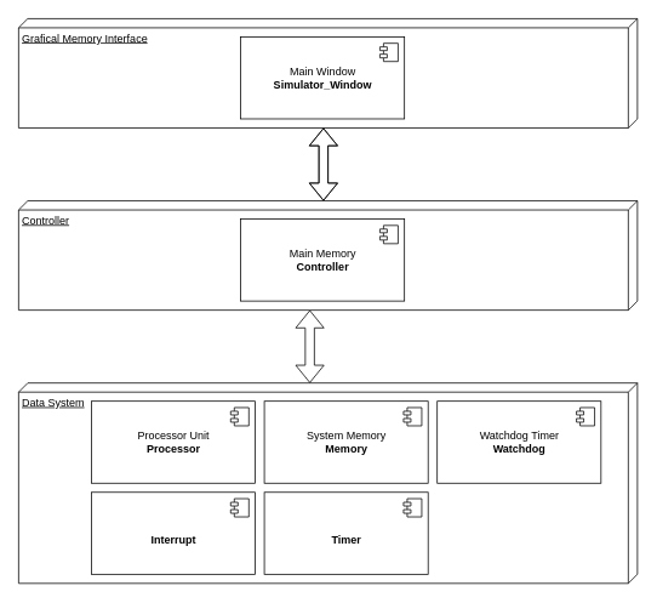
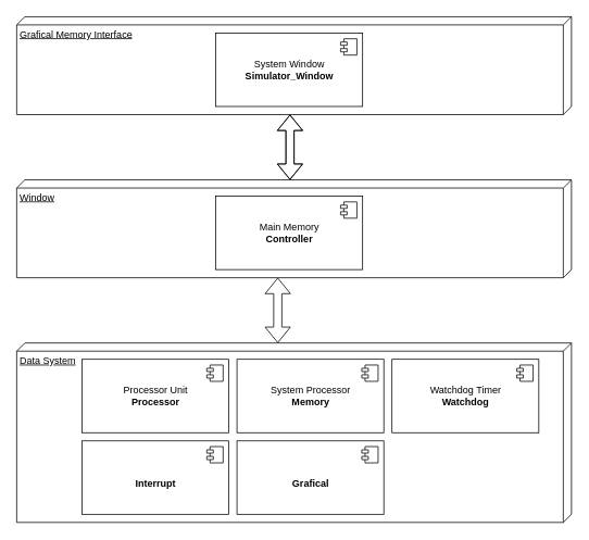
  <mxCell id="0" />
  <mxCell id="1" parent="0" />
  <mxCell id="2" value="Grafical Memory Interface" style="verticalAlign=top;align=left;spacingTop=8;spacingLeft=2;spacingRight=12;shape=cube;size=10;direction=south;fontStyle=4;html=1;" vertex="1" parent="1"><mxGeometry x="20" y="20" width="680" height="120" as="geometry" /></mxCell>
- <mxCell id="3" value="Controller" style="verticalAlign=top;align=left;spacingTop=8;spacingLeft=2;spacingRight=12;shape=cube;size=10;direction=south;fontStyle=4;html=1;" vertex="1" parent="1"><mxGeometry x="20" y="220" width="680" height="120" as="geometry" /></mxCell>
+ <mxCell id="3" value="Window" style="verticalAlign=top;align=left;spacingTop=8;spacingLeft=2;spacingRight=12;shape=cube;size=10;direction=south;fontStyle=4;html=1;" vertex="1" parent="1"><mxGeometry x="20" y="220" width="680" height="120" as="geometry" /></mxCell>
  <mxCell id="4" value="Data System" style="verticalAlign=top;align=left;spacingTop=8;spacingLeft=2;spacingRight=12;shape=cube;size=10;direction=south;fontStyle=4;html=1;" vertex="1" parent="1"><mxGeometry x="20" y="420" width="680" height="220" as="geometry" /></mxCell>
- <mxCell id="5" value="Main Window&lt;br&gt;&lt;b&gt;Simulator_Window&lt;/b&gt;" style="html=1;dropTarget=0;" vertex="1" parent="1"><mxGeometry x="264" y="40" width="180" height="90" as="geometry" /></mxCell>
+ <mxCell id="5" value="System Window&lt;br&gt;&lt;b&gt;Simulator_Window&lt;/b&gt;" style="html=1;dropTarget=0;" vertex="1" parent="1"><mxGeometry x="264" y="40" width="180" height="90" as="geometry" /></mxCell>
  <mxCell id="6" value="" style="shape=component;jettyWidth=8;jettyHeight=4;" vertex="1" parent="5"><mxGeometry x="1" width="20" height="20" relative="1" as="geometry"><mxPoint x="-27" y="7" as="offset" /></mxGeometry></mxCell>
  <mxCell id="7" value="Main Memory&lt;br&gt;&lt;b&gt;Controller&lt;/b&gt;" style="html=1;dropTarget=0;" vertex="1" parent="1"><mxGeometry x="264" y="240" width="180" height="90" as="geometry" /></mxCell>
  <mxCell id="8" value="" style="shape=component;jettyWidth=8;jettyHeight=4;" vertex="1" parent="7"><mxGeometry x="1" width="20" height="20" relative="1" as="geometry"><mxPoint x="-27" y="7" as="offset" /></mxGeometry></mxCell>
  <mxCell id="9" value="Processor Unit&lt;br&gt;&lt;b&gt;Processor&lt;/b&gt;" style="html=1;dropTarget=0;" vertex="1" parent="1"><mxGeometry x="100" y="440" width="180" height="90" as="geometry" /></mxCell>
  <mxCell id="10" value="" style="shape=component;jettyWidth=8;jettyHeight=4;" vertex="1" parent="9"><mxGeometry x="1" width="20" height="20" relative="1" as="geometry"><mxPoint x="-27" y="7" as="offset" /></mxGeometry></mxCell>
- <mxCell id="11" value="System Memory&lt;br&gt;&lt;b&gt;Memory&lt;/b&gt;" style="html=1;dropTarget=0;" vertex="1" parent="1"><mxGeometry x="290" y="440" width="180" height="90" as="geometry" /></mxCell>
+ <mxCell id="11" value="System Processor&lt;br&gt;&lt;b&gt;Memory&lt;/b&gt;" style="html=1;dropTarget=0;" vertex="1" parent="1"><mxGeometry x="290" y="440" width="180" height="90" as="geometry" /></mxCell>
  <mxCell id="12" value="" style="shape=component;jettyWidth=8;jettyHeight=4;" vertex="1" parent="11"><mxGeometry x="1" width="20" height="20" relative="1" as="geometry"><mxPoint x="-27" y="7" as="offset" /></mxGeometry></mxCell>
  <mxCell id="13" value="Watchdog Timer&lt;br&gt;&lt;b&gt;Watchdog&lt;/b&gt;" style="html=1;dropTarget=0;" vertex="1" parent="1"><mxGeometry x="480" y="440" width="180" height="90" as="geometry" /></mxCell>
  <mxCell id="14" value="" style="shape=component;jettyWidth=8;jettyHeight=4;" vertex="1" parent="13"><mxGeometry x="1" width="20" height="20" relative="1" as="geometry"><mxPoint x="-27" y="7" as="offset" /></mxGeometry></mxCell>
  <mxCell id="15" value="&lt;br&gt;&lt;b&gt;Interrupt&lt;/b&gt;" style="html=1;dropTarget=0;" vertex="1" parent="1"><mxGeometry x="100" y="540" width="180" height="90" as="geometry" /></mxCell>
  <mxCell id="16" value="" style="shape=component;jettyWidth=8;jettyHeight=4;" vertex="1" parent="15"><mxGeometry x="1" width="20" height="20" relative="1" as="geometry"><mxPoint x="-27" y="7" as="offset" /></mxGeometry></mxCell>
- <mxCell id="17" value="&lt;br&gt;&lt;b&gt;Timer&lt;/b&gt;" style="html=1;dropTarget=0;" vertex="1" parent="1"><mxGeometry x="290" y="540" width="180" height="90" as="geometry" /></mxCell>
+ <mxCell id="17" value="&lt;br&gt;&lt;b&gt;Grafical&lt;/b&gt;" style="html=1;dropTarget=0;" vertex="1" parent="1"><mxGeometry x="290" y="540" width="180" height="90" as="geometry" /></mxCell>
  <mxCell id="18" value="" style="shape=component;jettyWidth=8;jettyHeight=4;" vertex="1" parent="17"><mxGeometry x="1" width="20" height="20" relative="1" as="geometry"><mxPoint x="-27" y="7" as="offset" /></mxGeometry></mxCell>
  <mxCell id="19" value="" style="shape=flexArrow;endArrow=classic;startArrow=classic;html=1;entryX=0;entryY=0;entryDx=120;entryDy=345;entryPerimeter=0;" edge="1" parent="1" target="2"><mxGeometry width="50" height="50" relative="1" as="geometry"><mxPoint x="355" y="220" as="sourcePoint" /><mxPoint x="380" y="170" as="targetPoint" /></mxGeometry></mxCell>
  <mxCell id="20" value="" style="shape=flexArrow;endArrow=classic;startArrow=classic;html=1;entryX=0;entryY=0;entryDx=120;entryDy=345;entryPerimeter=0;" edge="1" parent="1"><mxGeometry width="50" height="50" relative="1" as="geometry"><mxPoint x="355" y="220" as="sourcePoint" /><mxPoint x="355" y="140" as="targetPoint" /></mxGeometry></mxCell>
  <mxCell id="21" value="" style="shape=flexArrow;endArrow=classic;startArrow=classic;html=1;entryX=0;entryY=0;entryDx=120;entryDy=345;entryPerimeter=0;" edge="1" parent="1"><mxGeometry width="50" height="50" relative="1" as="geometry"><mxPoint x="340" y="420" as="sourcePoint" /><mxPoint x="340" y="340" as="targetPoint" /></mxGeometry></mxCell>
